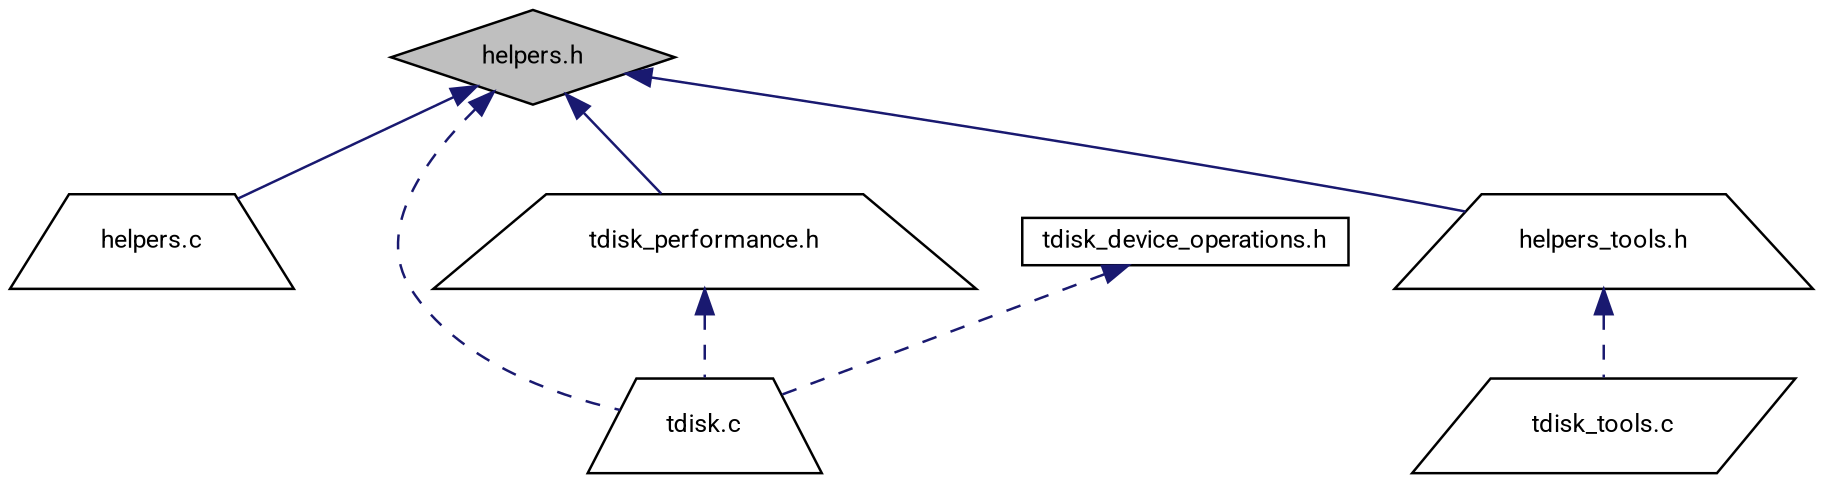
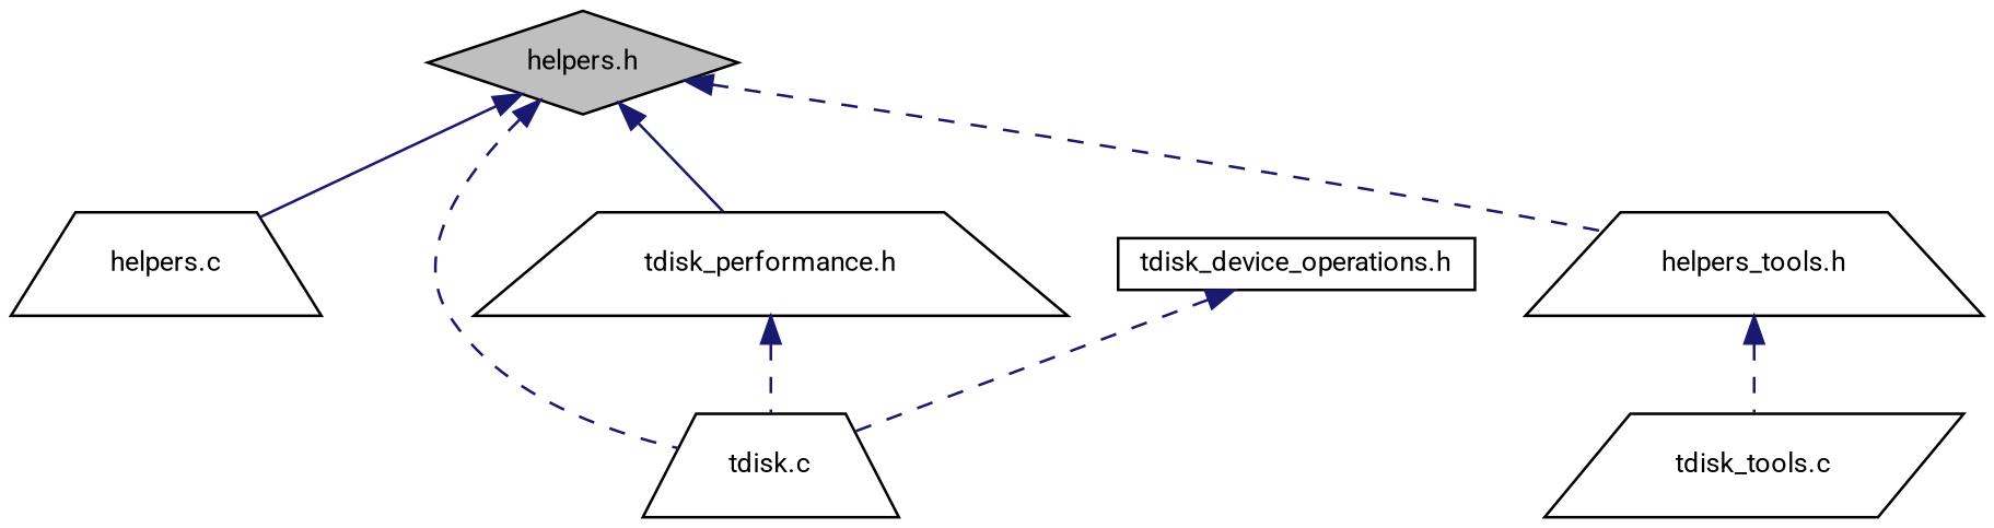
  digraph {
    fontname=Roboto
    node [color=black fillcolor=white fontname=Roboto fontsize=10 shape=trapezium style=filled]
    edge [color=midnightblue dir=back fontname=Roboto fontsize=10 labelfontname=Helvetica labelfontsize=10 style=dashed]
    n1 [fillcolor=grey75 fontcolor=black height=0.2 label="helpers.h" shape=diamond width=0.4]
    n2 [height=0.2 label="helpers.c" width=0.4]
    n3 [height=0.2 label="tdisk.c" width=0.4]
    n4 [height=0.2 label="tdisk_performance.h" width=0.4]
    n5 [height=0.2 label="helpers_tools.h" width=0.4]
    n6 [height=0.2 label="tdisk_device_operations.h" shape=box width=0.4]
    n7 [height=0.2 label="tdisk_tools.c" shape=parallelogram width=0.4]
    n1 -> n2 [style=solid]
    n1 -> n3
    n1 -> n4 [style=solid]
-   n1 -> n5 [style=solid]
+   n1 -> n5
    n4 -> n3
    n5 -> n7
    n6 -> n3
  }
